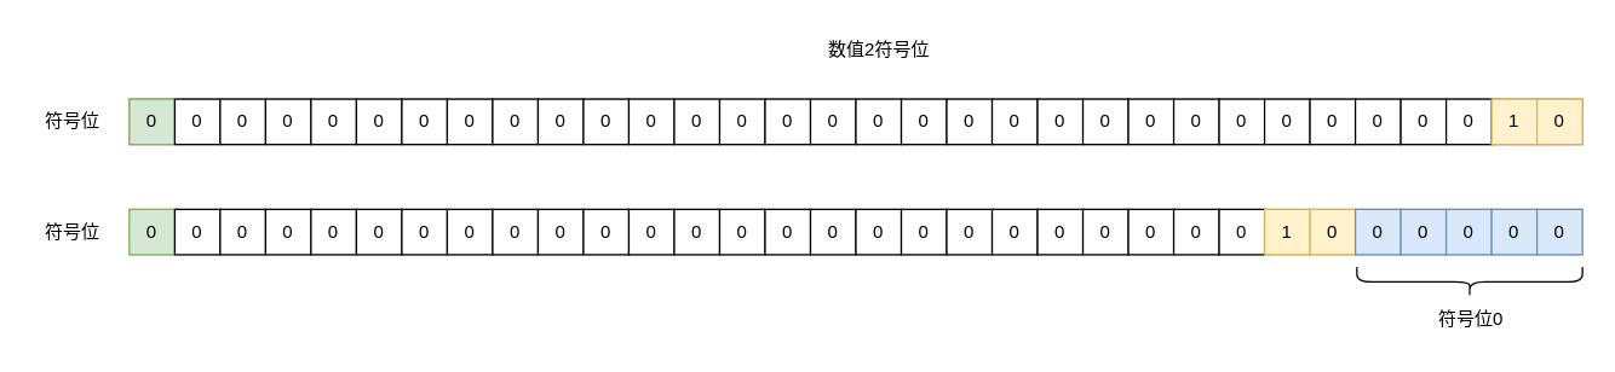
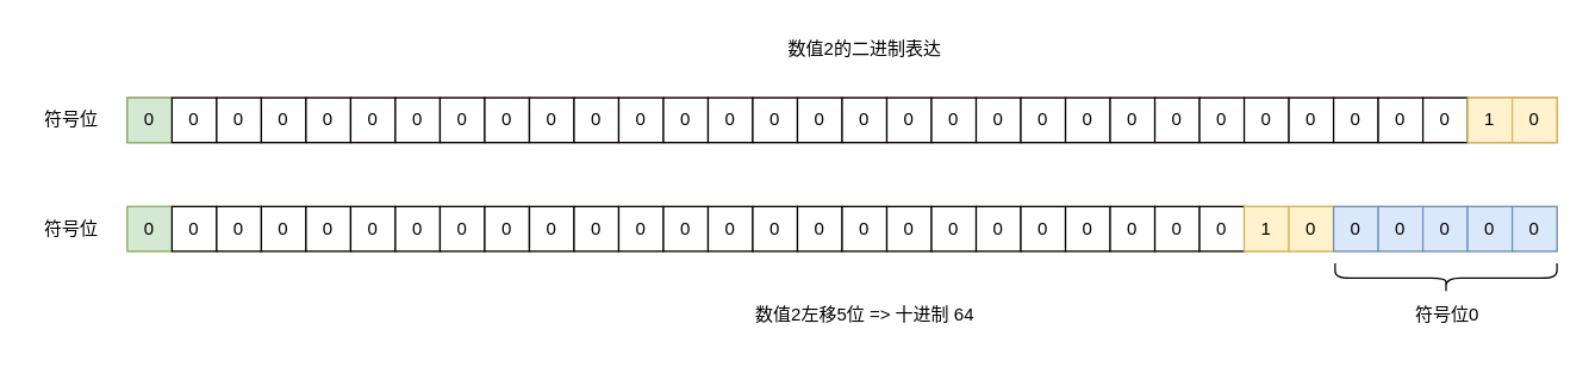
  <mxCell id="0" />
  <mxCell id="1" parent="0" />
- <mxCell id="2" value="数值2符号位" style="text;html=1;align=center;verticalAlign=middle;resizable=0;points=[];autosize=1;strokeColor=none;fillColor=none;" parent="1" vertex="1"><mxGeometry x="519.5" y="20" width="121" height="26" as="geometry" /></mxCell>
+ <mxCell id="2" value="数值2的二进制表达" style="text;html=1;align=center;verticalAlign=middle;resizable=0;points=[];autosize=1;strokeColor=none;fillColor=none;" parent="1" vertex="1"><mxGeometry x="519.5" y="20" width="121" height="26" as="geometry" /></mxCell>
  <mxCell id="3" value="" style="group;fillColor=#f8cecc;strokeColor=#b85450;" parent="1" vertex="1" connectable="0"><mxGeometry x="85" y="65" width="960" height="30" as="geometry" /></mxCell>
  <mxCell id="4" value="0" style="rounded=0;whiteSpace=wrap;html=1;fillColor=#d5e8d4;strokeColor=#82b366;" parent="3" vertex="1"><mxGeometry width="30" height="30" as="geometry" /></mxCell>
  <mxCell id="5" value="0" style="rounded=0;whiteSpace=wrap;html=1;" parent="3" vertex="1"><mxGeometry x="30" width="30" height="30" as="geometry" /></mxCell>
  <mxCell id="6" value="0" style="rounded=0;whiteSpace=wrap;html=1;" parent="3" vertex="1"><mxGeometry x="60" width="30" height="30" as="geometry" /></mxCell>
  <mxCell id="7" value="0" style="rounded=0;whiteSpace=wrap;html=1;" parent="3" vertex="1"><mxGeometry x="90" width="30" height="30" as="geometry" /></mxCell>
  <mxCell id="8" value="0" style="rounded=0;whiteSpace=wrap;html=1;" parent="3" vertex="1"><mxGeometry x="120" width="30" height="30" as="geometry" /></mxCell>
  <mxCell id="9" value="0" style="rounded=0;whiteSpace=wrap;html=1;" parent="3" vertex="1"><mxGeometry x="150" width="30" height="30" as="geometry" /></mxCell>
  <mxCell id="10" value="0" style="rounded=0;whiteSpace=wrap;html=1;" parent="3" vertex="1"><mxGeometry x="180" width="30" height="30" as="geometry" /></mxCell>
  <mxCell id="11" value="0" style="rounded=0;whiteSpace=wrap;html=1;" parent="3" vertex="1"><mxGeometry x="210" width="30" height="30" as="geometry" /></mxCell>
  <mxCell id="12" value="0" style="rounded=0;whiteSpace=wrap;html=1;" parent="3" vertex="1"><mxGeometry x="240" width="30" height="30" as="geometry" /></mxCell>
  <mxCell id="13" value="0" style="rounded=0;whiteSpace=wrap;html=1;" parent="3" vertex="1"><mxGeometry x="270" width="30" height="30" as="geometry" /></mxCell>
  <mxCell id="14" value="0" style="rounded=0;whiteSpace=wrap;html=1;" parent="3" vertex="1"><mxGeometry x="300" width="30" height="30" as="geometry" /></mxCell>
  <mxCell id="15" value="0" style="rounded=0;whiteSpace=wrap;html=1;" parent="3" vertex="1"><mxGeometry x="330" width="30" height="30" as="geometry" /></mxCell>
  <mxCell id="16" value="0" style="rounded=0;whiteSpace=wrap;html=1;" parent="3" vertex="1"><mxGeometry x="360" width="30" height="30" as="geometry" /></mxCell>
  <mxCell id="17" value="0" style="rounded=0;whiteSpace=wrap;html=1;" parent="3" vertex="1"><mxGeometry x="390" width="30" height="30" as="geometry" /></mxCell>
  <mxCell id="18" value="0" style="rounded=0;whiteSpace=wrap;html=1;" parent="3" vertex="1"><mxGeometry x="420" width="30" height="30" as="geometry" /></mxCell>
  <mxCell id="19" value="0" style="rounded=0;whiteSpace=wrap;html=1;" parent="3" vertex="1"><mxGeometry x="450" width="30" height="30" as="geometry" /></mxCell>
  <mxCell id="20" value="0" style="rounded=0;whiteSpace=wrap;html=1;" parent="3" vertex="1"><mxGeometry x="480" width="30" height="30" as="geometry" /></mxCell>
  <mxCell id="21" value="0" style="rounded=0;whiteSpace=wrap;html=1;" parent="3" vertex="1"><mxGeometry x="510" width="30" height="30" as="geometry" /></mxCell>
  <mxCell id="22" value="0" style="rounded=0;whiteSpace=wrap;html=1;" parent="3" vertex="1"><mxGeometry x="540" width="30" height="30" as="geometry" /></mxCell>
  <mxCell id="23" value="0" style="rounded=0;whiteSpace=wrap;html=1;" parent="3" vertex="1"><mxGeometry x="570" width="30" height="30" as="geometry" /></mxCell>
  <mxCell id="24" value="0" style="rounded=0;whiteSpace=wrap;html=1;" parent="3" vertex="1"><mxGeometry x="600" width="30" height="30" as="geometry" /></mxCell>
  <mxCell id="25" value="0" style="rounded=0;whiteSpace=wrap;html=1;" parent="3" vertex="1"><mxGeometry x="630" width="30" height="30" as="geometry" /></mxCell>
  <mxCell id="26" value="0" style="rounded=0;whiteSpace=wrap;html=1;" parent="3" vertex="1"><mxGeometry x="660" width="30" height="30" as="geometry" /></mxCell>
  <mxCell id="27" value="0" style="rounded=0;whiteSpace=wrap;html=1;" parent="3" vertex="1"><mxGeometry x="690" width="30" height="30" as="geometry" /></mxCell>
  <mxCell id="28" value="0" style="rounded=0;whiteSpace=wrap;html=1;" parent="3" vertex="1"><mxGeometry x="720" width="30" height="30" as="geometry" /></mxCell>
  <mxCell id="29" value="0" style="rounded=0;whiteSpace=wrap;html=1;" parent="3" vertex="1"><mxGeometry x="750" width="30" height="30" as="geometry" /></mxCell>
  <mxCell id="30" value="0" style="rounded=0;whiteSpace=wrap;html=1;" parent="3" vertex="1"><mxGeometry x="780" width="30" height="30" as="geometry" /></mxCell>
  <mxCell id="31" value="0" style="rounded=0;whiteSpace=wrap;html=1;" parent="3" vertex="1"><mxGeometry x="810" width="30" height="30" as="geometry" /></mxCell>
  <mxCell id="32" value="0" style="rounded=0;whiteSpace=wrap;html=1;" parent="3" vertex="1"><mxGeometry x="840" width="30" height="30" as="geometry" /></mxCell>
  <mxCell id="33" value="0" style="rounded=0;whiteSpace=wrap;html=1;" parent="3" vertex="1"><mxGeometry x="870" width="30" height="30" as="geometry" /></mxCell>
  <mxCell id="34" value="1" style="rounded=0;whiteSpace=wrap;html=1;fillColor=#fff2cc;strokeColor=#d6b656;" parent="3" vertex="1"><mxGeometry x="900" width="30" height="30" as="geometry" /></mxCell>
  <mxCell id="35" value="0" style="rounded=0;whiteSpace=wrap;html=1;fillColor=#fff2cc;strokeColor=#d6b656;" parent="3" vertex="1"><mxGeometry x="930" width="30" height="30" as="geometry" /></mxCell>
  <mxCell id="36" value="" style="group;fillColor=#fff2cc;strokeColor=#d6b656;" parent="1" vertex="1" connectable="0"><mxGeometry x="85" y="138" width="960" height="30" as="geometry" /></mxCell>
  <mxCell id="37" value="0" style="rounded=0;whiteSpace=wrap;html=1;fillColor=#d5e8d4;strokeColor=#82b366;" parent="36" vertex="1"><mxGeometry width="30" height="30" as="geometry" /></mxCell>
  <mxCell id="38" value="0" style="rounded=0;whiteSpace=wrap;html=1;" parent="36" vertex="1"><mxGeometry x="30" width="30" height="30" as="geometry" /></mxCell>
  <mxCell id="39" value="0" style="rounded=0;whiteSpace=wrap;html=1;" parent="36" vertex="1"><mxGeometry x="60" width="30" height="30" as="geometry" /></mxCell>
  <mxCell id="40" value="0" style="rounded=0;whiteSpace=wrap;html=1;" parent="36" vertex="1"><mxGeometry x="90" width="30" height="30" as="geometry" /></mxCell>
  <mxCell id="41" value="0" style="rounded=0;whiteSpace=wrap;html=1;" parent="36" vertex="1"><mxGeometry x="120" width="30" height="30" as="geometry" /></mxCell>
  <mxCell id="42" value="0" style="rounded=0;whiteSpace=wrap;html=1;" parent="36" vertex="1"><mxGeometry x="150" width="30" height="30" as="geometry" /></mxCell>
  <mxCell id="43" value="0" style="rounded=0;whiteSpace=wrap;html=1;" parent="36" vertex="1"><mxGeometry x="180" width="30" height="30" as="geometry" /></mxCell>
  <mxCell id="44" value="0" style="rounded=0;whiteSpace=wrap;html=1;" parent="36" vertex="1"><mxGeometry x="210" width="30" height="30" as="geometry" /></mxCell>
  <mxCell id="45" value="0" style="rounded=0;whiteSpace=wrap;html=1;" parent="36" vertex="1"><mxGeometry x="240" width="30" height="30" as="geometry" /></mxCell>
  <mxCell id="46" value="0" style="rounded=0;whiteSpace=wrap;html=1;" parent="36" vertex="1"><mxGeometry x="270" width="30" height="30" as="geometry" /></mxCell>
  <mxCell id="47" value="0" style="rounded=0;whiteSpace=wrap;html=1;" parent="36" vertex="1"><mxGeometry x="300" width="30" height="30" as="geometry" /></mxCell>
  <mxCell id="48" value="0" style="rounded=0;whiteSpace=wrap;html=1;" parent="36" vertex="1"><mxGeometry x="330" width="30" height="30" as="geometry" /></mxCell>
  <mxCell id="49" value="0" style="rounded=0;whiteSpace=wrap;html=1;" parent="36" vertex="1"><mxGeometry x="360" width="30" height="30" as="geometry" /></mxCell>
  <mxCell id="50" value="0" style="rounded=0;whiteSpace=wrap;html=1;" parent="36" vertex="1"><mxGeometry x="390" width="30" height="30" as="geometry" /></mxCell>
  <mxCell id="51" value="0" style="rounded=0;whiteSpace=wrap;html=1;" parent="36" vertex="1"><mxGeometry x="420" width="30" height="30" as="geometry" /></mxCell>
  <mxCell id="52" value="0" style="rounded=0;whiteSpace=wrap;html=1;" parent="36" vertex="1"><mxGeometry x="450" width="30" height="30" as="geometry" /></mxCell>
  <mxCell id="53" value="0" style="rounded=0;whiteSpace=wrap;html=1;" parent="36" vertex="1"><mxGeometry x="480" width="30" height="30" as="geometry" /></mxCell>
  <mxCell id="54" value="0" style="rounded=0;whiteSpace=wrap;html=1;" parent="36" vertex="1"><mxGeometry x="510" width="30" height="30" as="geometry" /></mxCell>
  <mxCell id="55" value="0" style="rounded=0;whiteSpace=wrap;html=1;" parent="36" vertex="1"><mxGeometry x="540" width="30" height="30" as="geometry" /></mxCell>
  <mxCell id="56" value="0" style="rounded=0;whiteSpace=wrap;html=1;" parent="36" vertex="1"><mxGeometry x="570" width="30" height="30" as="geometry" /></mxCell>
  <mxCell id="57" value="0" style="rounded=0;whiteSpace=wrap;html=1;" parent="36" vertex="1"><mxGeometry x="600" width="30" height="30" as="geometry" /></mxCell>
  <mxCell id="58" value="0" style="rounded=0;whiteSpace=wrap;html=1;" parent="36" vertex="1"><mxGeometry x="630" width="30" height="30" as="geometry" /></mxCell>
  <mxCell id="59" value="0" style="rounded=0;whiteSpace=wrap;html=1;" parent="36" vertex="1"><mxGeometry x="660" width="30" height="30" as="geometry" /></mxCell>
  <mxCell id="60" value="0" style="rounded=0;whiteSpace=wrap;html=1;" parent="36" vertex="1"><mxGeometry x="690" width="30" height="30" as="geometry" /></mxCell>
  <mxCell id="61" value="0" style="rounded=0;whiteSpace=wrap;html=1;" parent="36" vertex="1"><mxGeometry x="720" width="30" height="30" as="geometry" /></mxCell>
  <mxCell id="62" value="1" style="rounded=0;whiteSpace=wrap;html=1;fillColor=#fff2cc;strokeColor=#d6b656;" parent="36" vertex="1"><mxGeometry x="750" width="30" height="30" as="geometry" /></mxCell>
  <mxCell id="63" value="0" style="rounded=0;whiteSpace=wrap;html=1;fillColor=#fff2cc;strokeColor=#d6b656;" parent="36" vertex="1"><mxGeometry x="780" width="30" height="30" as="geometry" /></mxCell>
  <mxCell id="64" value="0" style="rounded=0;whiteSpace=wrap;html=1;fillColor=#dae8fc;strokeColor=#6c8ebf;" parent="36" vertex="1"><mxGeometry x="810" width="30" height="30" as="geometry" /></mxCell>
  <mxCell id="65" value="0" style="rounded=0;whiteSpace=wrap;html=1;fillColor=#dae8fc;strokeColor=#6c8ebf;" parent="36" vertex="1"><mxGeometry x="840" width="30" height="30" as="geometry" /></mxCell>
  <mxCell id="66" value="0" style="rounded=0;whiteSpace=wrap;html=1;fillColor=#dae8fc;strokeColor=#6c8ebf;" parent="36" vertex="1"><mxGeometry x="870" width="30" height="30" as="geometry" /></mxCell>
  <mxCell id="67" value="0" style="rounded=0;whiteSpace=wrap;html=1;fillColor=#dae8fc;strokeColor=#6c8ebf;" parent="36" vertex="1"><mxGeometry x="900" width="30" height="30" as="geometry" /></mxCell>
  <mxCell id="68" value="0" style="rounded=0;whiteSpace=wrap;html=1;fillColor=#dae8fc;strokeColor=#6c8ebf;" parent="36" vertex="1"><mxGeometry x="930" width="30" height="30" as="geometry" /></mxCell>
+ <mxCell id="69" value="数值2左移5位 =&amp;gt; 十进制 64" style="text;html=1;align=center;verticalAlign=middle;resizable=0;points=[];autosize=1;strokeColor=none;fillColor=none;" parent="1" vertex="1"><mxGeometry x="497.5" y="198" width="165" height="26" as="geometry" /></mxCell>
  <mxCell id="70" value="" style="shape=curlyBracket;whiteSpace=wrap;html=1;rounded=1;flipH=1;labelPosition=right;verticalLabelPosition=middle;align=left;verticalAlign=middle;direction=north;" parent="1" vertex="1"><mxGeometry x="896" y="176" width="149" height="20" as="geometry" /></mxCell>
  <mxCell id="71" value="符号位0" style="text;html=1;align=center;verticalAlign=middle;resizable=0;points=[];autosize=1;strokeColor=none;fillColor=none;" parent="1" vertex="1"><mxGeometry x="940" y="198" width="61" height="26" as="geometry" /></mxCell>
  <mxCell id="72" value="符号位" style="text;html=1;align=center;verticalAlign=middle;resizable=0;points=[];autosize=1;strokeColor=none;fillColor=none;" parent="1" vertex="1"><mxGeometry x="20" y="67" width="54" height="26" as="geometry" /></mxCell>
  <mxCell id="73" value="符号位" style="text;html=1;align=center;verticalAlign=middle;resizable=0;points=[];autosize=1;strokeColor=none;fillColor=none;" parent="1" vertex="1"><mxGeometry x="20" y="140" width="54" height="26" as="geometry" /></mxCell>
